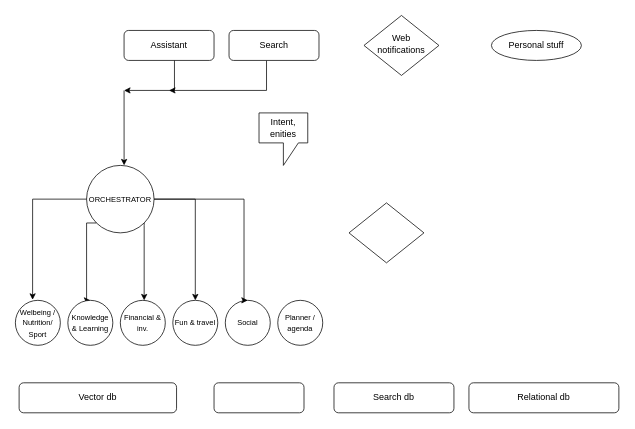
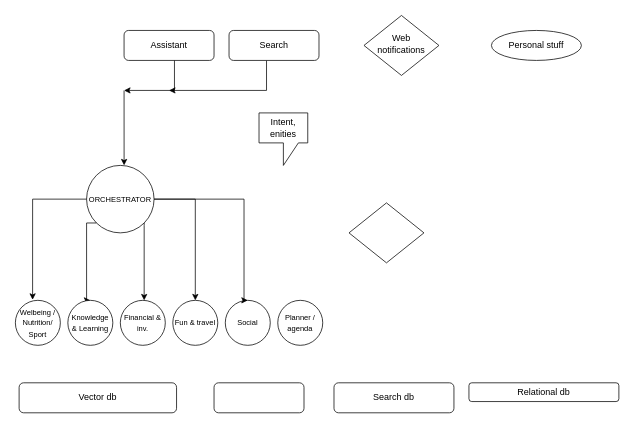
  <mxCell id="0" />
  <mxCell id="1" parent="0" />
  <mxCell id="2" style="edgeStyle=orthogonalEdgeStyle;rounded=0;orthogonalLoop=1;jettySize=auto;html=1;exitX=0.56;exitY=0.938;exitDx=0;exitDy=0;exitPerimeter=0;" parent="1" source="3" edge="1"><mxGeometry relative="1" as="geometry"><mxPoint x="165" y="120" as="targetPoint" /><Array as="points"><mxPoint x="232" y="120" /></Array></mxGeometry></mxCell>
  <mxCell id="3" value="Assistant" style="rounded=1;whiteSpace=wrap;html=1;fontSize=12;glass=0;strokeWidth=1;shadow=0;" parent="1" vertex="1"><mxGeometry x="165" y="40" width="120" height="40" as="geometry" /></mxCell>
  <mxCell id="4" value="" style="rhombus;whiteSpace=wrap;html=1;shadow=0;fontFamily=Helvetica;fontSize=12;align=center;strokeWidth=1;spacing=6;spacingTop=-4;" parent="1" vertex="1"><mxGeometry x="465" y="270" width="100" height="80" as="geometry" /></mxCell>
  <mxCell id="5" value="" style="rounded=1;whiteSpace=wrap;html=1;fontSize=12;glass=0;strokeWidth=1;shadow=0;" parent="1" vertex="1"><mxGeometry x="285" y="510" width="120" height="40" as="geometry" /></mxCell>
  <mxCell id="6" style="edgeStyle=orthogonalEdgeStyle;rounded=0;orthogonalLoop=1;jettySize=auto;html=1;" parent="1" edge="1"><mxGeometry relative="1" as="geometry"><mxPoint x="225" y="120" as="targetPoint" /><mxPoint x="355" y="80" as="sourcePoint" /><Array as="points"><mxPoint x="355" y="120" /></Array></mxGeometry></mxCell>
  <mxCell id="7" value="Search" style="rounded=1;whiteSpace=wrap;html=1;fontSize=12;glass=0;strokeWidth=1;shadow=0;" parent="1" vertex="1"><mxGeometry x="305" y="40" width="120" height="40" as="geometry" /></mxCell>
  <mxCell id="8" value="Web notifications" style="rhombus;whiteSpace=wrap;html=1;shadow=0;fontFamily=Helvetica;fontSize=12;align=center;strokeWidth=1;spacing=6;spacingTop=-4;" parent="1" vertex="1"><mxGeometry x="485" y="20" width="100" height="80" as="geometry" /></mxCell>
  <mxCell id="9" value="Personal stuff" style="ellipse;whiteSpace=wrap;html=1;fontSize=12;glass=0;strokeWidth=1;shadow=0;" parent="1" vertex="1"><mxGeometry x="655" y="40" width="120" height="40" as="geometry" /></mxCell>
  <mxCell id="10" value="Vector db" style="rounded=1;whiteSpace=wrap;html=1;" parent="1" vertex="1"><mxGeometry x="25" y="510" width="210" height="40" as="geometry" /></mxCell>
  <mxCell id="11" value="Search db" style="rounded=1;whiteSpace=wrap;html=1;" parent="1" vertex="1"><mxGeometry x="445" y="510" width="160" height="40" as="geometry" /></mxCell>
- <mxCell id="12" value="Re&lt;span style=&quot;background-color: initial;&quot;&gt;lational db&lt;/span&gt;" style="rounded=1;whiteSpace=wrap;html=1;" parent="1" vertex="1"><mxGeometry x="625" y="510" width="200" height="40" as="geometry" /></mxCell>
+ <mxCell id="12" value="Re&lt;span style=&quot;background-color: initial;&quot;&gt;lational db&lt;/span&gt;" style="rounded=1;whiteSpace=wrap;html=1;" parent="1" vertex="1"><mxGeometry x="625" y="510" width="200" height="25" as="geometry" /></mxCell>
  <mxCell id="13" value="" style="endArrow=classic;html=1;rounded=0;entryX=0.556;entryY=0;entryDx=0;entryDy=0;entryPerimeter=0;" parent="1" target="14" edge="1"><mxGeometry width="50" height="50" relative="1" as="geometry"><mxPoint x="165" y="120" as="sourcePoint" /><mxPoint x="155" y="120" as="targetPoint" /></mxGeometry></mxCell>
  <mxCell id="14" value="&lt;font style=&quot;font-size: 10px;&quot;&gt;ORCHESTRATOR&lt;/font&gt;" style="ellipse;whiteSpace=wrap;html=1;aspect=fixed;" parent="1" vertex="1"><mxGeometry x="115" y="220" width="90" height="90" as="geometry" /></mxCell>
  <mxCell id="15" style="edgeStyle=orthogonalEdgeStyle;rounded=0;orthogonalLoop=1;jettySize=auto;html=1;entryX=0.5;entryY=0;entryDx=0;entryDy=0;exitX=0;exitY=1;exitDx=0;exitDy=0;" parent="1" source="14" target="18" edge="1"><mxGeometry relative="1" as="geometry"><mxPoint x="135" y="265.034" as="sourcePoint" /><Array as="points"><mxPoint x="115" y="297" /></Array></mxGeometry></mxCell>
  <mxCell id="16" style="edgeStyle=orthogonalEdgeStyle;rounded=0;orthogonalLoop=1;jettySize=auto;html=1;entryX=0.5;entryY=0;entryDx=0;entryDy=0;exitX=1;exitY=0.5;exitDx=0;exitDy=0;" parent="1" source="14" target="20" edge="1"><mxGeometry relative="1" as="geometry"><mxPoint x="245" y="265" as="targetPoint" /><mxPoint x="225" y="265" as="sourcePoint" /></mxGeometry></mxCell>
  <mxCell id="17" value="" style="edgeStyle=orthogonalEdgeStyle;rounded=0;orthogonalLoop=1;jettySize=auto;html=1;exitX=1;exitY=1;exitDx=0;exitDy=0;" parent="1" source="14" target="22" edge="1"><mxGeometry relative="1" as="geometry"><mxPoint x="180" y="310" as="sourcePoint" /><Array as="points"><mxPoint x="192" y="300" /><mxPoint x="192" y="300" /></Array></mxGeometry></mxCell>
  <mxCell id="18" value="&lt;font style=&quot;font-size: 10px;&quot;&gt;Knowledge &amp;amp; Learning&lt;/font&gt;" style="ellipse;whiteSpace=wrap;html=1;aspect=fixed;" parent="1" vertex="1"><mxGeometry x="90" y="400" width="60" height="60" as="geometry" /></mxCell>
  <mxCell id="19" value="&lt;font style=&quot;font-size: 10px;&quot;&gt;Planner / agenda&lt;/font&gt;" style="ellipse;whiteSpace=wrap;html=1;aspect=fixed;" parent="1" vertex="1"><mxGeometry x="370" y="400" width="60" height="60" as="geometry" /></mxCell>
  <mxCell id="20" value="&lt;font style=&quot;font-size: 10px;&quot;&gt;Fun &amp;amp; travel&lt;/font&gt;" style="ellipse;whiteSpace=wrap;html=1;aspect=fixed;" parent="1" vertex="1"><mxGeometry x="230" y="400" width="60" height="60" as="geometry" /></mxCell>
  <mxCell id="21" value="&lt;font style=&quot;font-size: 10px;&quot;&gt;Social&lt;/font&gt;" style="ellipse;whiteSpace=wrap;html=1;aspect=fixed;" parent="1" vertex="1"><mxGeometry x="300" y="400" width="60" height="60" as="geometry" /></mxCell>
  <mxCell id="22" value="&lt;font style=&quot;font-size: 10px;&quot;&gt;Financial &amp;amp; inv.&lt;/font&gt;" style="ellipse;whiteSpace=wrap;html=1;aspect=fixed;" parent="1" vertex="1"><mxGeometry x="160" y="400" width="60" height="60" as="geometry" /></mxCell>
  <mxCell id="23" value="&lt;span style=&quot;font-size: 10px;&quot;&gt;Welbeing / Nutrition/ Sport&lt;/span&gt;" style="ellipse;whiteSpace=wrap;html=1;aspect=fixed;" parent="1" vertex="1"><mxGeometry x="20" y="400" width="60" height="60" as="geometry" /></mxCell>
  <mxCell id="24" style="edgeStyle=orthogonalEdgeStyle;rounded=0;orthogonalLoop=1;jettySize=auto;html=1;entryX=0.5;entryY=0;entryDx=0;entryDy=0;" parent="1" target="21" edge="1"><mxGeometry relative="1" as="geometry"><mxPoint x="325" y="339" as="targetPoint" /><mxPoint x="205" y="265" as="sourcePoint" /><Array as="points"><mxPoint x="325" y="265" /></Array></mxGeometry></mxCell>
  <mxCell id="25" style="edgeStyle=orthogonalEdgeStyle;rounded=0;orthogonalLoop=1;jettySize=auto;html=1;entryX=0.383;entryY=-0.013;entryDx=0;entryDy=0;entryPerimeter=0;" parent="1" source="14" edge="1" target="23"><mxGeometry relative="1" as="geometry"><mxPoint x="45" y="340" as="targetPoint" /></mxGeometry></mxCell>
  <mxCell id="26" value="Intent, enities" style="shape=callout;whiteSpace=wrap;html=1;perimeter=calloutPerimeter;" vertex="1" parent="1"><mxGeometry x="345" y="150" width="65" height="70" as="geometry" /></mxCell>
